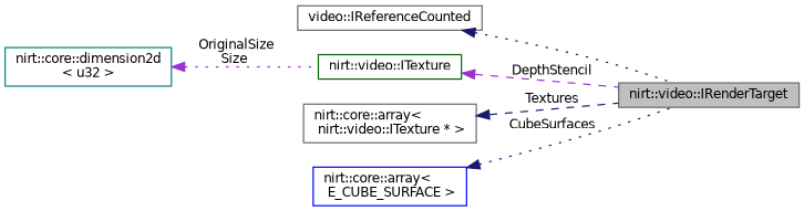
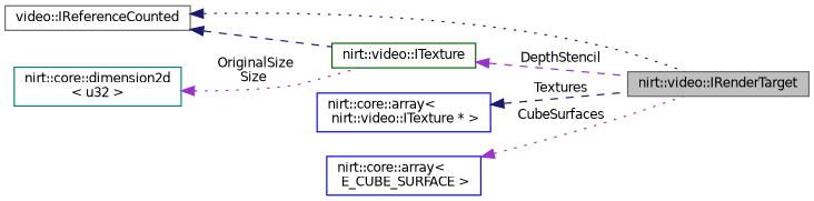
  digraph {
    rankdir=LR
    node [color=gray40 fillcolor=white fontname=Helvetica fontsize=10 shape=record style=filled]
    edge [color=midnightblue dir=back fontname=Helvetica fontsize=10 labelfontname=Helvetica labelfontsize=10 style=dotted]
    n1 [fillcolor=grey75 fontcolor=black height=0.2 label="nirt::video::IRenderTarget" width=0.4]
    n2 [height=0.2 label="video::IReferenceCounted" width=0.4]
    n3 [color=darkgreen height=0.2 label="nirt::video::ITexture" width=0.4]
-   n4 [height=0.2 label="nirt::core::array\<\l nirt::video::ITexture * \>" width=0.4]
+   n4 [color=blue height=0.2 label="nirt::core::array\<\l nirt::video::ITexture * \>" width=0.4]
    n5 [color=teal height=0.2 label="nirt::core::dimension2d\l\< u32 \>" width=0.4]
    n6 [color=blue height=0.2 label="nirt::core::array\<\l E_CUBE_SURFACE \>" width=0.4]
    n2 -> n1
+   n2 -> n3 [style=dashed]
    n3 -> n1 [color=darkorchid3 label=" DepthStencil" style=dashed]
    n4 -> n1 [label=" Textures" style=dashed]
    n5 -> n3 [color=darkorchid3 label=" OriginalSize\nSize"]
-   n6 -> n1 [label=" CubeSurfaces"]
+   n6 -> n1 [color=darkorchid3 label=" CubeSurfaces"]
  }
